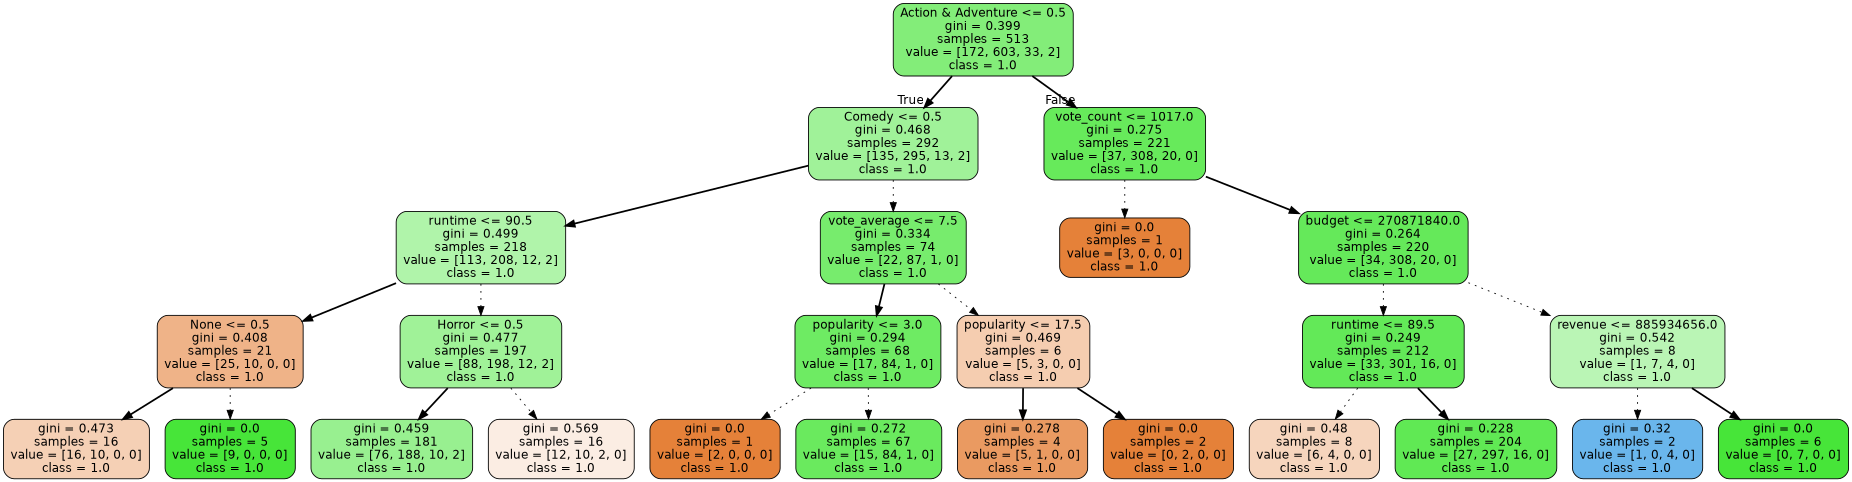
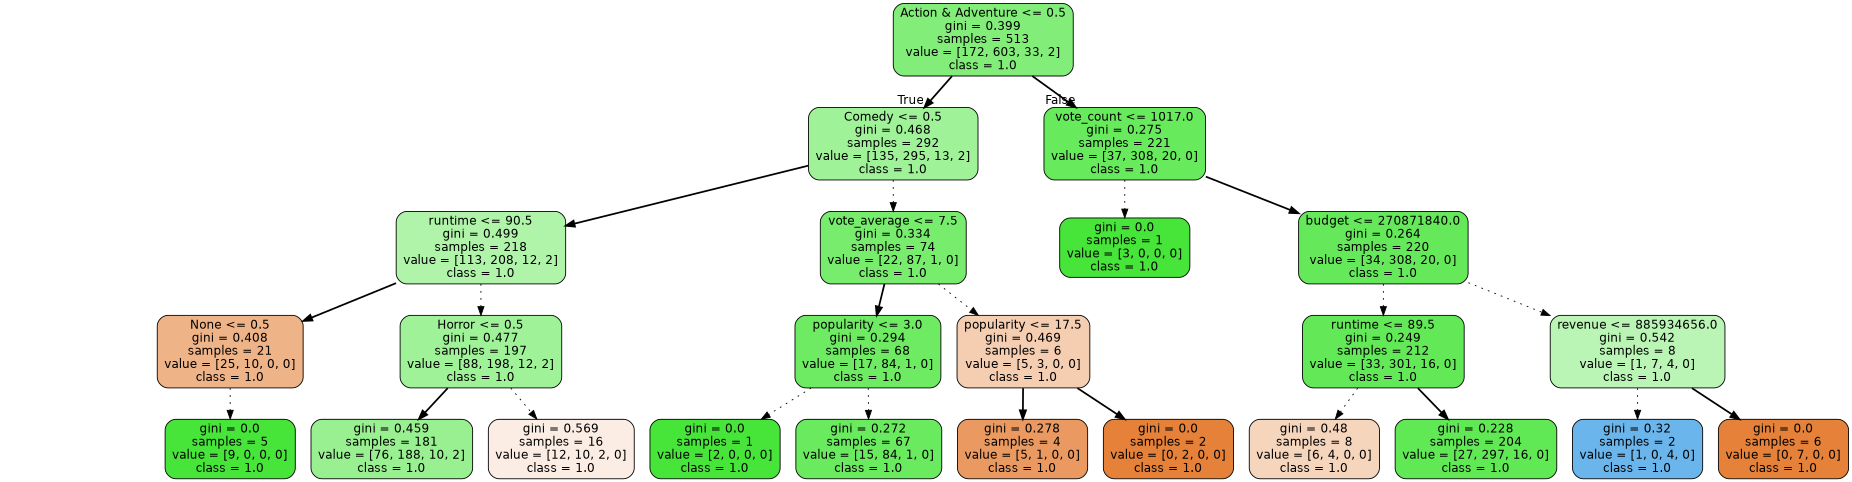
  digraph {
    node [color=black fillcolor="#e58139" fontname=helvetica shape=box style="filled, rounded"]
    edge [fontname=helvetica style=bold]
    n1 [fillcolor="#83ed79" label="Action & Adventure <= 0.5\ngini = 0.399\nsamples = 513\nvalue = [172, 603, 33, 2]\nclass = 1.0"]
    n2 [fillcolor="#a0f299" label="Comedy <= 0.5\ngini = 0.468\nsamples = 292\nvalue = [135, 295, 13, 2]\nclass = 1.0"]
    n3 [fillcolor="#67ea5b" label="vote_count <= 1017.0\ngini = 0.275\nsamples = 221\nvalue = [37, 308, 20, 0]\nclass = 1.0"]
    n4 [fillcolor="#b0f4aa" label="runtime <= 90.5\ngini = 0.499\nsamples = 218\nvalue = [113, 208, 12, 2]\nclass = 1.0"]
    n5 [fillcolor="#77ec6d" label="vote_average <= 7.5\ngini = 0.334\nsamples = 74\nvalue = [22, 87, 1, 0]\nclass = 1.0"]
-   n6 [label="gini = 0.0\nsamples = 1\nvalue = [3, 0, 0, 0]\nclass = 1.0"]
+   n6 [fillcolor="#47e539" label="gini = 0.0\nsamples = 1\nvalue = [3, 0, 0, 0]\nclass = 1.0"]
    n7 [fillcolor="#65e95a" label="budget <= 270871840.0\ngini = 0.264\nsamples = 220\nvalue = [34, 308, 20, 0]\nclass = 1.0"]
    n8 [fillcolor="#efb388" label="None <= 0.5\ngini = 0.408\nsamples = 21\nvalue = [25, 10, 0, 0]\nclass = 1.0"]
    n9 [fillcolor="#a0f298" label="Horror <= 0.5\ngini = 0.477\nsamples = 197\nvalue = [88, 198, 12, 2]\nclass = 1.0"]
    n10 [fillcolor="#6eeb63" label="popularity <= 3.0\ngini = 0.294\nsamples = 68\nvalue = [17, 84, 1, 0]\nclass = 1.0"]
    n11 [fillcolor="#f5cdb0" label="popularity <= 17.5\ngini = 0.469\nsamples = 6\nvalue = [5, 3, 0, 0]\nclass = 1.0"]
-   n12 [fillcolor="#f5d0b5" label="gini = 0.473\nsamples = 16\nvalue = [16, 10, 0, 0]\nclass = 1.0"]
    n13 [fillcolor="#47e539" label="gini = 0.0\nsamples = 5\nvalue = [9, 0, 0, 0]\nclass = 1.0"]
    n14 [fillcolor="#98f090" label="gini = 0.459\nsamples = 181\nvalue = [76, 188, 10, 2]\nclass = 1.0"]
    n15 [fillcolor="#fbede3" label="gini = 0.569\nsamples = 16\nvalue = [12, 10, 2, 0]\nclass = 1.0"]
-   n16 [label="gini = 0.0\nsamples = 1\nvalue = [2, 0, 0, 0]\nclass = 1.0"]
+   n16 [fillcolor="#47e539" label="gini = 0.0\nsamples = 1\nvalue = [2, 0, 0, 0]\nclass = 1.0"]
    n17 [fillcolor="#6aea5e" label="gini = 0.272\nsamples = 67\nvalue = [15, 84, 1, 0]\nclass = 1.0"]
    n18 [fillcolor="#ea9a61" label="gini = 0.278\nsamples = 4\nvalue = [5, 1, 0, 0]\nclass = 1.0"]
    n19 [label="gini = 0.0\nsamples = 2\nvalue = [0, 2, 0, 0]\nclass = 1.0"]
    n20 [fillcolor="#63e958" label="runtime <= 89.5\ngini = 0.249\nsamples = 212\nvalue = [33, 301, 16, 0]\nclass = 1.0"]
    n21 [fillcolor="#baf5b5" label="revenue <= 885934656.0\ngini = 0.542\nsamples = 8\nvalue = [1, 7, 4, 0]\nclass = 1.0"]
    n22 [fillcolor="#f6d5bd" label="gini = 0.48\nsamples = 8\nvalue = [6, 4, 0, 0]\nclass = 1.0"]
    n23 [fillcolor="#60e954" label="gini = 0.228\nsamples = 204\nvalue = [27, 297, 16, 0]\nclass = 1.0"]
    n24 [fillcolor="#6ab6ec" label="gini = 0.32\nsamples = 2\nvalue = [1, 0, 4, 0]\nclass = 1.0"]
-   n25 [fillcolor="#47e539" label="gini = 0.0\nsamples = 6\nvalue = [0, 7, 0, 0]\nclass = 1.0"]
+   n25 [label="gini = 0.0\nsamples = 6\nvalue = [0, 7, 0, 0]\nclass = 1.0"]
    n1 -> n2 [headlabel=True labelangle=45 labeldistance=2.5]
    n1 -> n3 [headlabel=False labelangle=-45 labeldistance=2.5]
    n2 -> n4
    n2 -> n5 [style=dotted]
    n3 -> n6 [style=dotted]
    n3 -> n7
    n4 -> n8
    n4 -> n9 [style=dotted]
    n5 -> n10
    n5 -> n11 [style=dotted]
    n7 -> n20 [style=dotted]
    n7 -> n21 [style=dotted]
-   n8 -> n12
    n8 -> n13 [style=dotted]
    n9 -> n14
    n9 -> n15 [style=dotted]
    n10 -> n16 [style=dotted]
    n10 -> n17 [style=dotted]
    n11 -> n18
    n11 -> n19
    n20 -> n22 [style=dotted]
    n20 -> n23
    n21 -> n24 [style=dotted]
    n21 -> n25
  }
